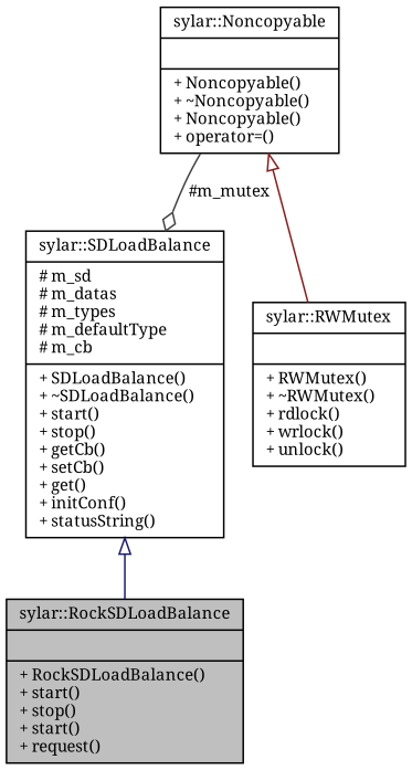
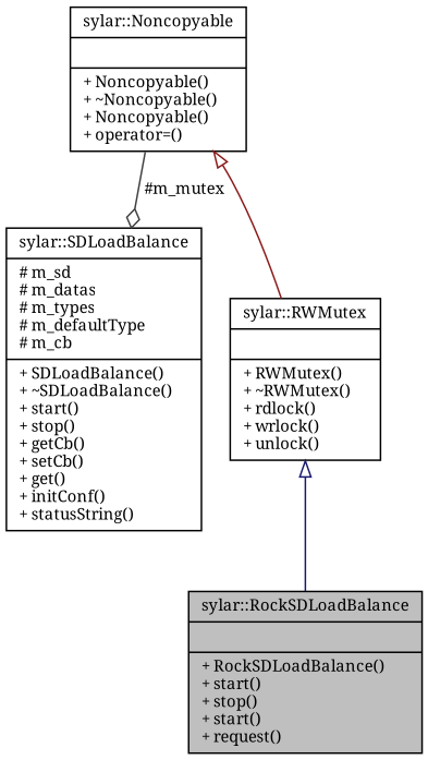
  digraph {
    fontname="Noto Serif"
    node [color=black fillcolor=white fontname="Noto Serif" fontsize=10 shape=record style=filled]
    edge [arrowtail=onormal dir=back fontname="Noto Serif" fontsize=10 labelfontname=Helvetica labelfontsize=10 style=solid]
    n1 [fillcolor=grey75 fontcolor=black height=0.2 label="{sylar::RockSDLoadBalance\n||+ RockSDLoadBalance()\l+ start()\l+ stop()\l+ start()\l+ request()\l}" width=0.4]
    n2 [height=0.2 label="{sylar::SDLoadBalance\n|# m_sd\l# m_datas\l# m_types\l# m_defaultType\l# m_cb\l|+ SDLoadBalance()\l+ ~SDLoadBalance()\l+ start()\l+ stop()\l+ getCb()\l+ setCb()\l+ get()\l+ initConf()\l+ statusString()\l}" width=0.4]
    n3 [height=0.2 label="{sylar::RWMutex\n||+ RWMutex()\l+ ~RWMutex()\l+ rdlock()\l+ wrlock()\l+ unlock()\l}" width=0.4]
    n4 [height=0.2 label="{sylar::Noncopyable\n||+ Noncopyable()\l+ ~Noncopyable()\l+ Noncopyable()\l+ operator=()\l}" width=0.4]
-   n2 -> n1 [color=midnightblue]
+   n3 -> n1 [color=midnightblue]
    n4 -> n2 [arrowhead=odiamond color=grey25 label=" #m_mutex" arrowtail="" dir=""]
    n4 -> n3 [color=firebrick4]
  }
